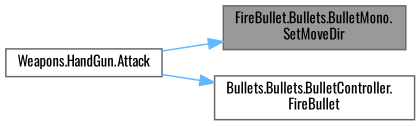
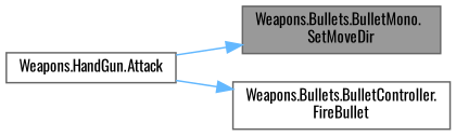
  digraph {
    fontname=Oswald
    rankdir=RL
    node [color=grey40 fillcolor=white fontname=Oswald fontsize=10 shape=box style=filled]
    edge [color=steelblue1 dir=back fontname=Oswald fontsize=10 labelfontname=Helvetica labelfontsize=10 style=solid]
-   n1 [color=gray40 fillcolor=grey60 fontcolor=black height=0.2 label="FireBullet.Bullets.BulletMono.\lSetMoveDir" width=0.4]
+   n1 [color=gray40 fillcolor=grey60 fontcolor=black height=0.2 label="Weapons.Bullets.BulletMono.\lSetMoveDir" width=0.4]
    n2 [height=0.2 label="Weapons.HandGun.Attack" width=0.4]
-   n3 [height=0.2 label="Bullets.Bullets.BulletController.\lFireBullet" width=0.4]
+   n3 [height=0.2 label="Weapons.Bullets.BulletController.\lFireBullet" width=0.4]
    n1 -> n2
    n3 -> n2
  }
